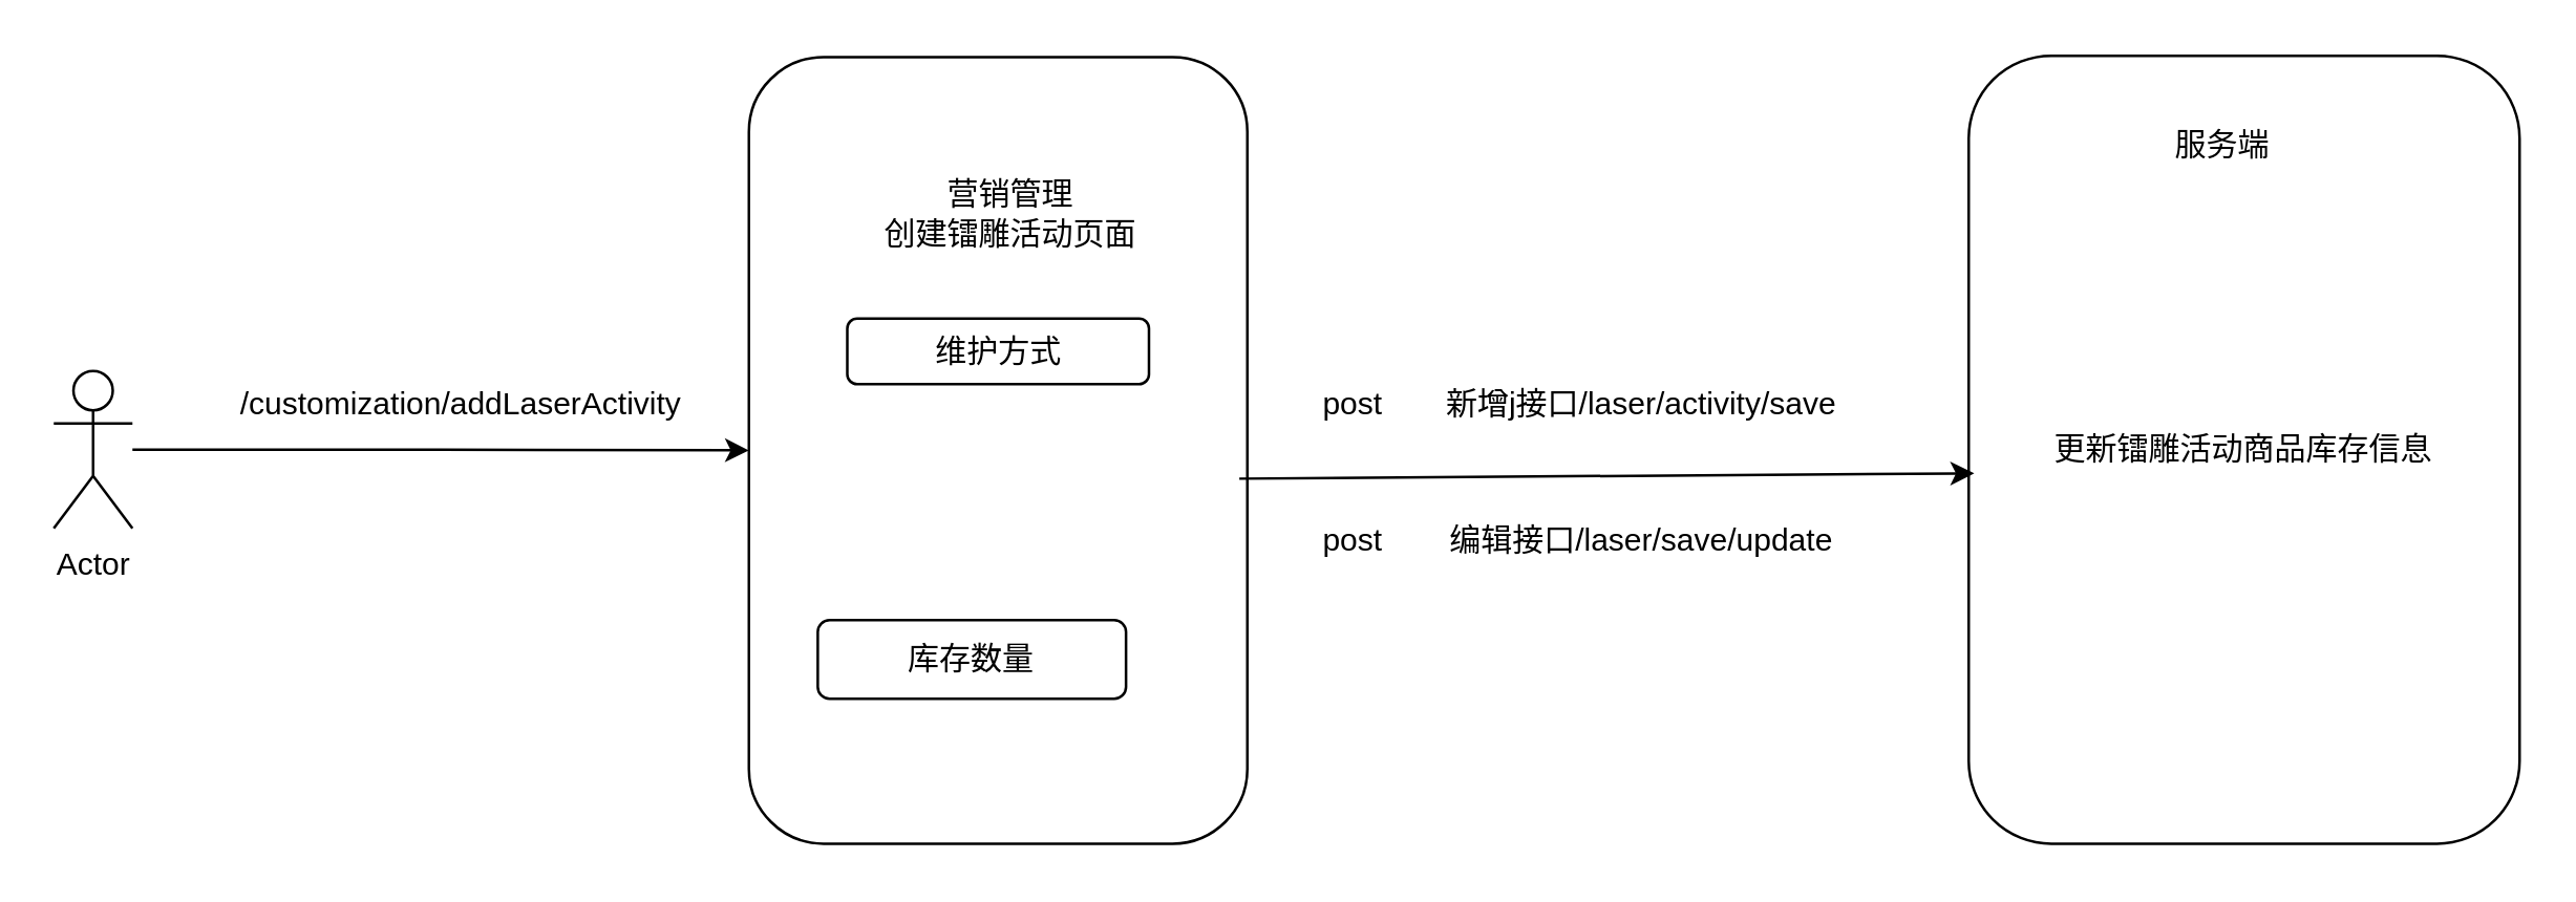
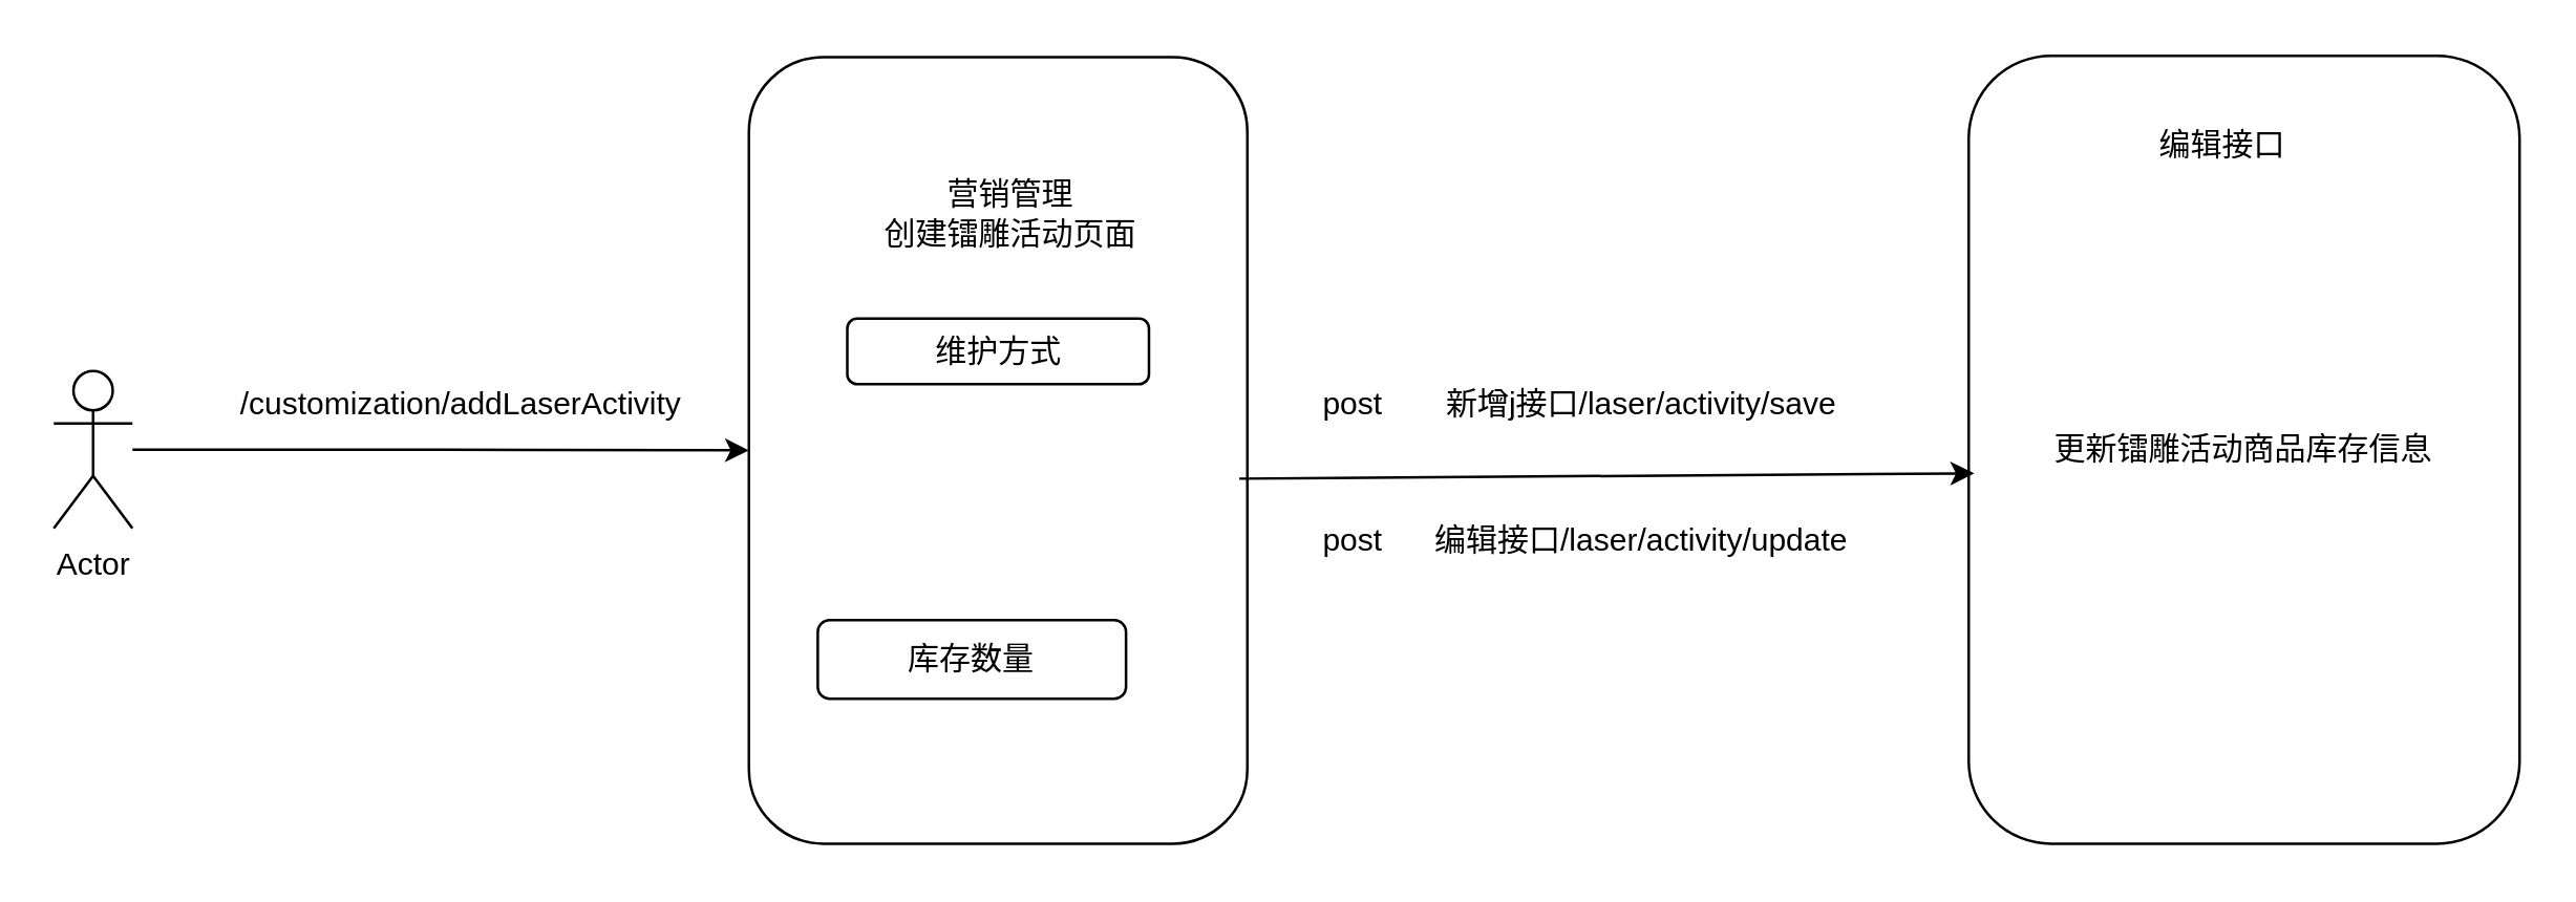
  <mxCell id="0" />
  <mxCell id="1" parent="0" />
  <mxCell id="2" value="" style="rounded=1;whiteSpace=wrap;html=1;" vertex="1" parent="1"><mxGeometry x="285" y="21.25" width="190" height="300" as="geometry" /></mxCell>
  <mxCell id="3" value="更新镭雕活动商品库存信息" style="rounded=1;whiteSpace=wrap;html=1;" vertex="1" parent="1"><mxGeometry x="750" y="20.75" width="210" height="300.5" as="geometry" /></mxCell>
  <mxCell id="4" style="edgeStyle=orthogonalEdgeStyle;rounded=0;orthogonalLoop=1;jettySize=auto;html=1;entryX=0;entryY=0.5;entryDx=0;entryDy=0;" edge="1" parent="1" source="5" target="2"><mxGeometry relative="1" as="geometry"><mxPoint x="240" y="141" as="targetPoint" /></mxGeometry></mxCell>
  <mxCell id="5" value="Actor" style="shape=umlActor;verticalLabelPosition=bottom;verticalAlign=top;html=1;outlineConnect=0;" vertex="1" parent="1"><mxGeometry x="20" y="141" width="30" height="60" as="geometry" /></mxCell>
  <mxCell id="6" value="/customization/addLaserActivity" style="text;html=1;align=center;verticalAlign=middle;resizable=0;points=[];autosize=1;strokeColor=none;fillColor=none;" vertex="1" parent="1"><mxGeometry x="80" y="139" width="190" height="30" as="geometry" /></mxCell>
  <mxCell id="7" value="营销管理&lt;br&gt;创建镭雕活动页面" style="text;html=1;strokeColor=none;fillColor=none;align=center;verticalAlign=middle;whiteSpace=wrap;rounded=0;" vertex="1" parent="1"><mxGeometry x="330" y="51" width="110" height="59" as="geometry" /></mxCell>
  <mxCell id="8" value="维护方式" style="rounded=1;whiteSpace=wrap;html=1;" vertex="1" parent="1"><mxGeometry x="322.5" y="121" width="115" height="25" as="geometry" /></mxCell>
- <mxCell id="9" value="服务端" style="text;html=1;strokeColor=none;fillColor=none;align=center;verticalAlign=middle;whiteSpace=wrap;rounded=0;" vertex="1" parent="1"><mxGeometry x="817" y="40" width="60" height="30" as="geometry" /></mxCell>
+ <mxCell id="9" value="编辑接口" style="text;html=1;strokeColor=none;fillColor=none;align=center;verticalAlign=middle;whiteSpace=wrap;rounded=0;" vertex="1" parent="1"><mxGeometry x="817" y="40" width="60" height="30" as="geometry" /></mxCell>
  <mxCell id="10" value="" style="endArrow=classic;html=1;rounded=0;exitX=0.984;exitY=0.536;exitDx=0;exitDy=0;exitPerimeter=0;entryX=0.01;entryY=0.53;entryDx=0;entryDy=0;entryPerimeter=0;" edge="1" parent="1" source="2" target="3"><mxGeometry width="50" height="50" relative="1" as="geometry"><mxPoint x="474.92" y="181" as="sourcePoint" /><mxPoint x="735" y="179" as="targetPoint" /></mxGeometry></mxCell>
  <mxCell id="11" value="库存数量" style="rounded=1;whiteSpace=wrap;html=1;" vertex="1" parent="1"><mxGeometry x="311.25" y="236" width="117.5" height="30" as="geometry" /></mxCell>
  <mxCell id="12" value="新增j接口/laser/activity/save" style="text;html=1;align=center;verticalAlign=middle;resizable=0;points=[];autosize=1;strokeColor=none;fillColor=none;" vertex="1" parent="1"><mxGeometry x="540" y="139" width="170" height="30" as="geometry" /></mxCell>
  <mxCell id="13" value="post" style="text;html=1;align=center;verticalAlign=middle;resizable=0;points=[];autosize=1;strokeColor=none;fillColor=none;" vertex="1" parent="1"><mxGeometry x="490" y="139" width="50" height="30" as="geometry" /></mxCell>
  <mxCell id="14" value="post" style="text;html=1;align=center;verticalAlign=middle;resizable=0;points=[];autosize=1;strokeColor=none;fillColor=none;" vertex="1" parent="1"><mxGeometry x="490" y="191" width="50" height="30" as="geometry" /></mxCell>
- <mxCell id="15" value="编辑接口/laser/save/update" style="text;html=1;align=center;verticalAlign=middle;resizable=0;points=[];autosize=1;strokeColor=none;fillColor=none;" vertex="1" parent="1"><mxGeometry x="535" y="191" width="180" height="30" as="geometry" /></mxCell>
+ <mxCell id="15" value="编辑接口/laser/activity/update" style="text;html=1;align=center;verticalAlign=middle;resizable=0;points=[];autosize=1;strokeColor=none;fillColor=none;" vertex="1" parent="1"><mxGeometry x="535" y="191" width="180" height="30" as="geometry" /></mxCell>
